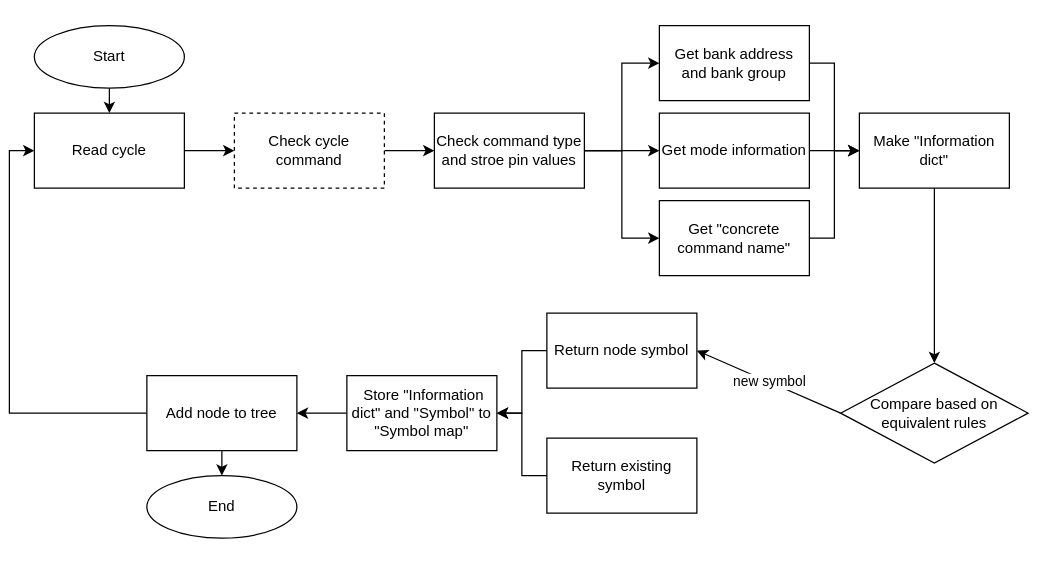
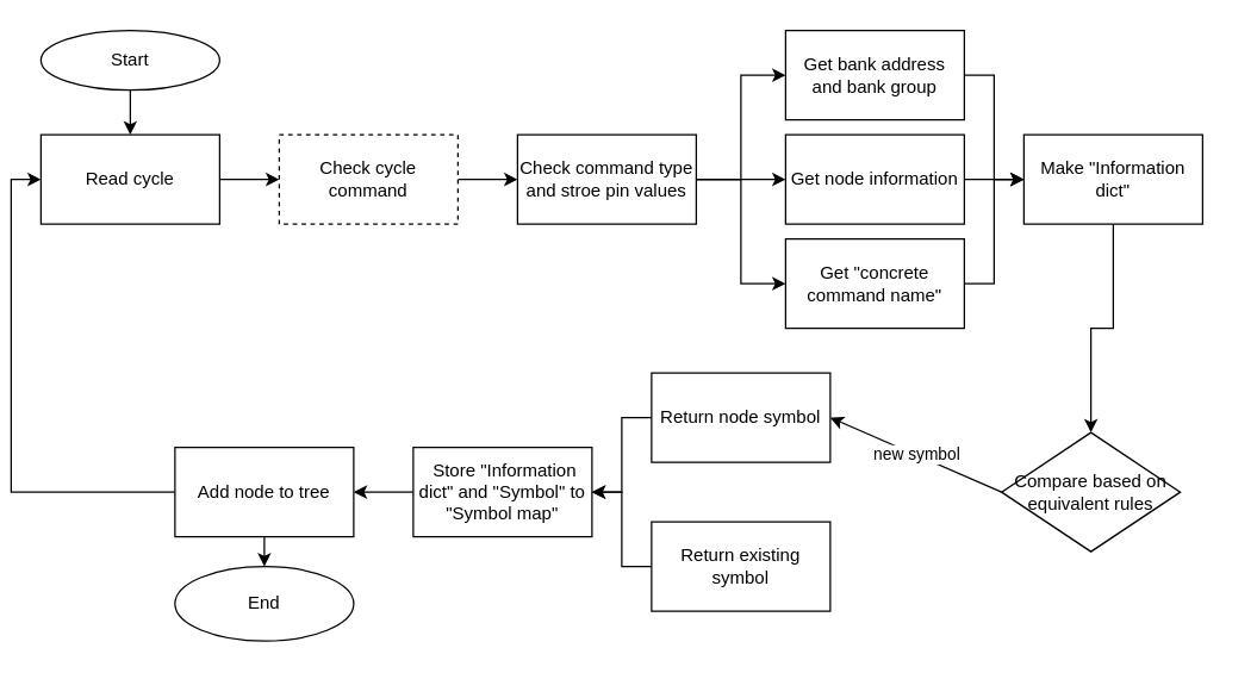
  <mxCell id="0" />
  <mxCell id="1" parent="0" />
  <mxCell id="2" style="edgeStyle=orthogonalEdgeStyle;rounded=0;orthogonalLoop=1;jettySize=auto;html=1;exitX=1;exitY=0.5;exitDx=0;exitDy=0;entryX=0;entryY=0.5;entryDx=0;entryDy=0;" edge="1" parent="1" source="3" target="5"><mxGeometry relative="1" as="geometry" /></mxCell>
  <mxCell id="3" value="Read cycle" style="rounded=0;whiteSpace=wrap;html=1;" vertex="1" parent="1"><mxGeometry x="20" y="90" width="120" height="60" as="geometry" /></mxCell>
  <mxCell id="4" style="edgeStyle=orthogonalEdgeStyle;rounded=0;orthogonalLoop=1;jettySize=auto;html=1;exitX=1;exitY=0.5;exitDx=0;exitDy=0;entryX=0;entryY=0.5;entryDx=0;entryDy=0;" edge="1" parent="1" source="5" target="9"><mxGeometry relative="1" as="geometry" /></mxCell>
  <mxCell id="5" value="Check cycle command" style="rounded=0;whiteSpace=wrap;html=1;dashed=1;" vertex="1" parent="1"><mxGeometry x="180" y="90" width="120" height="60" as="geometry" /></mxCell>
  <mxCell id="6" value="" style="edgeStyle=orthogonalEdgeStyle;rounded=0;orthogonalLoop=1;jettySize=auto;html=1;" edge="1" parent="1" source="9" target="13"><mxGeometry relative="1" as="geometry" /></mxCell>
  <mxCell id="7" style="edgeStyle=orthogonalEdgeStyle;rounded=0;orthogonalLoop=1;jettySize=auto;html=1;exitX=1;exitY=0.5;exitDx=0;exitDy=0;entryX=0;entryY=0.5;entryDx=0;entryDy=0;" edge="1" parent="1" source="9" target="11"><mxGeometry relative="1" as="geometry" /></mxCell>
  <mxCell id="8" style="edgeStyle=orthogonalEdgeStyle;rounded=0;orthogonalLoop=1;jettySize=auto;html=1;exitX=1;exitY=0.5;exitDx=0;exitDy=0;entryX=0;entryY=0.5;entryDx=0;entryDy=0;" edge="1" parent="1" source="9" target="15"><mxGeometry relative="1" as="geometry" /></mxCell>
  <mxCell id="9" value="&lt;div&gt;Check command type and stroe pin values&lt;/div&gt;" style="rounded=0;whiteSpace=wrap;html=1;" vertex="1" parent="1"><mxGeometry x="340" y="90" width="120" height="60" as="geometry" /></mxCell>
  <mxCell id="10" style="edgeStyle=orthogonalEdgeStyle;rounded=0;orthogonalLoop=1;jettySize=auto;html=1;exitX=1;exitY=0.5;exitDx=0;exitDy=0;entryX=0;entryY=0.5;entryDx=0;entryDy=0;" edge="1" parent="1" source="11" target="17"><mxGeometry relative="1" as="geometry" /></mxCell>
  <mxCell id="11" value="Get bank address and bank group" style="whiteSpace=wrap;html=1;rounded=0;" vertex="1" parent="1"><mxGeometry x="520" y="20" width="120" height="60" as="geometry" /></mxCell>
  <mxCell id="12" style="edgeStyle=orthogonalEdgeStyle;rounded=0;orthogonalLoop=1;jettySize=auto;html=1;exitX=1;exitY=0.5;exitDx=0;exitDy=0;" edge="1" parent="1" source="13"><mxGeometry relative="1" as="geometry"><mxPoint x="680" y="120" as="targetPoint" /></mxGeometry></mxCell>
- <mxCell id="13" value="Get mode information" style="whiteSpace=wrap;html=1;rounded=0;" vertex="1" parent="1"><mxGeometry x="520" y="90" width="120" height="60" as="geometry" /></mxCell>
+ <mxCell id="13" value="Get node information" style="whiteSpace=wrap;html=1;rounded=0;" vertex="1" parent="1"><mxGeometry x="520" y="90" width="120" height="60" as="geometry" /></mxCell>
  <mxCell id="14" style="edgeStyle=orthogonalEdgeStyle;rounded=0;orthogonalLoop=1;jettySize=auto;html=1;exitX=1;exitY=0.5;exitDx=0;exitDy=0;" edge="1" parent="1" source="15"><mxGeometry relative="1" as="geometry"><mxPoint x="680" y="120" as="targetPoint" /><Array as="points"><mxPoint x="660" y="190" /><mxPoint x="660" y="120" /></Array></mxGeometry></mxCell>
  <mxCell id="15" value="Get &quot;concrete command name&quot;" style="whiteSpace=wrap;html=1;rounded=0;" vertex="1" parent="1"><mxGeometry x="520" y="160" width="120" height="60" as="geometry" /></mxCell>
  <mxCell id="16" style="edgeStyle=orthogonalEdgeStyle;rounded=0;orthogonalLoop=1;jettySize=auto;html=1;exitX=0.5;exitY=1;exitDx=0;exitDy=0;entryX=0.5;entryY=0;entryDx=0;entryDy=0;" edge="1" parent="1" source="17" target="18"><mxGeometry relative="1" as="geometry" /></mxCell>
  <mxCell id="17" value="Make&amp;nbsp;&quot;Information dict&quot;" style="rounded=0;whiteSpace=wrap;html=1;" vertex="1" parent="1"><mxGeometry x="680" y="90" width="120" height="60" as="geometry" /></mxCell>
- <mxCell id="18" value="Compare based on equivalent rules" style="rhombus;whiteSpace=wrap;html=1;" vertex="1" parent="1"><mxGeometry x="665" y="290" width="150" height="80" as="geometry" /></mxCell>
+ <mxCell id="18" value="Compare based on equivalent rules" style="rhombus;whiteSpace=wrap;html=1;" vertex="1" parent="1"><mxGeometry x="665" y="290" width="120" height="80" as="geometry" /></mxCell>
  <mxCell id="19" value="" style="endArrow=classic;html=1;rounded=0;exitX=0;exitY=0.5;exitDx=0;exitDy=0;entryX=1;entryY=0.5;entryDx=0;entryDy=0;" edge="1" parent="1" source="18" target="22"><mxGeometry relative="1" as="geometry"><mxPoint x="330" y="80" as="sourcePoint" /><mxPoint x="550" y="280" as="targetPoint" /></mxGeometry></mxCell>
  <mxCell id="20" value="new symbol" style="edgeLabel;resizable=0;html=1;align=center;verticalAlign=middle;" connectable="0" vertex="1" parent="19"><mxGeometry relative="1" as="geometry" /></mxCell>
  <mxCell id="21" value="" style="edgeStyle=orthogonalEdgeStyle;rounded=0;orthogonalLoop=1;jettySize=auto;html=1;" edge="1" parent="1" source="22" target="26"><mxGeometry relative="1" as="geometry" /></mxCell>
  <mxCell id="22" value="Return node symbol" style="rounded=0;whiteSpace=wrap;html=1;" vertex="1" parent="1"><mxGeometry x="430" y="250" width="120" height="60" as="geometry" /></mxCell>
  <mxCell id="23" style="edgeStyle=orthogonalEdgeStyle;rounded=0;orthogonalLoop=1;jettySize=auto;html=1;exitX=0;exitY=0.5;exitDx=0;exitDy=0;entryX=1;entryY=0.5;entryDx=0;entryDy=0;" edge="1" parent="1" source="24" target="26"><mxGeometry relative="1" as="geometry" /></mxCell>
  <mxCell id="24" value="Return existing symbol" style="rounded=0;whiteSpace=wrap;html=1;" vertex="1" parent="1"><mxGeometry x="430" y="350" width="120" height="60" as="geometry" /></mxCell>
  <mxCell id="25" value="" style="edgeStyle=orthogonalEdgeStyle;rounded=0;orthogonalLoop=1;jettySize=auto;html=1;" edge="1" parent="1" source="26" target="29"><mxGeometry relative="1" as="geometry" /></mxCell>
  <mxCell id="26" value="&amp;nbsp;Store&amp;nbsp;&quot;Information dict&quot; and &quot;Symbol&quot; to &quot;Symbol map&quot;" style="whiteSpace=wrap;html=1;rounded=0;" vertex="1" parent="1"><mxGeometry x="270" y="300" width="120" height="60" as="geometry" /></mxCell>
  <mxCell id="27" style="edgeStyle=orthogonalEdgeStyle;rounded=0;orthogonalLoop=1;jettySize=auto;html=1;exitX=0;exitY=0.5;exitDx=0;exitDy=0;entryX=0;entryY=0.5;entryDx=0;entryDy=0;" edge="1" parent="1" source="29" target="3"><mxGeometry relative="1" as="geometry" /></mxCell>
  <mxCell id="28" style="edgeStyle=orthogonalEdgeStyle;rounded=0;orthogonalLoop=1;jettySize=auto;html=1;exitX=0.5;exitY=1;exitDx=0;exitDy=0;entryX=0.5;entryY=0;entryDx=0;entryDy=0;" edge="1" parent="1" source="29" target="32"><mxGeometry relative="1" as="geometry" /></mxCell>
  <mxCell id="29" value="Add node to tree" style="whiteSpace=wrap;html=1;rounded=0;" vertex="1" parent="1"><mxGeometry x="110" y="300" width="120" height="60" as="geometry" /></mxCell>
  <mxCell id="30" style="edgeStyle=orthogonalEdgeStyle;rounded=0;orthogonalLoop=1;jettySize=auto;html=1;exitX=0.5;exitY=1;exitDx=0;exitDy=0;entryX=0.5;entryY=0;entryDx=0;entryDy=0;" edge="1" parent="1" source="31" target="3"><mxGeometry relative="1" as="geometry" /></mxCell>
- <mxCell id="31" value="Start" style="ellipse;whiteSpace=wrap;html=1;" vertex="1" parent="1"><mxGeometry x="20" y="20" width="120" height="50" as="geometry" /></mxCell>
+ <mxCell id="31" value="Start" style="ellipse;whiteSpace=wrap;html=1;" vertex="1" parent="1"><mxGeometry x="20" y="20" width="120" height="40" as="geometry" /></mxCell>
  <mxCell id="32" value="End" style="ellipse;whiteSpace=wrap;html=1;" vertex="1" parent="1"><mxGeometry x="110" y="380" width="120" height="50" as="geometry" /></mxCell>
